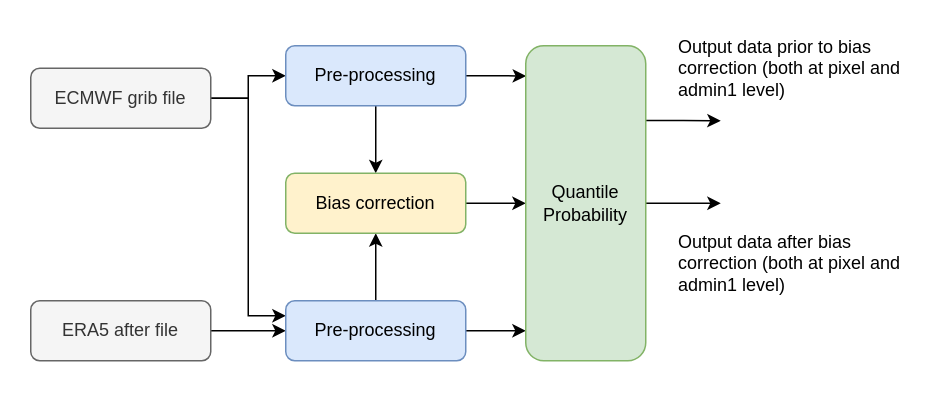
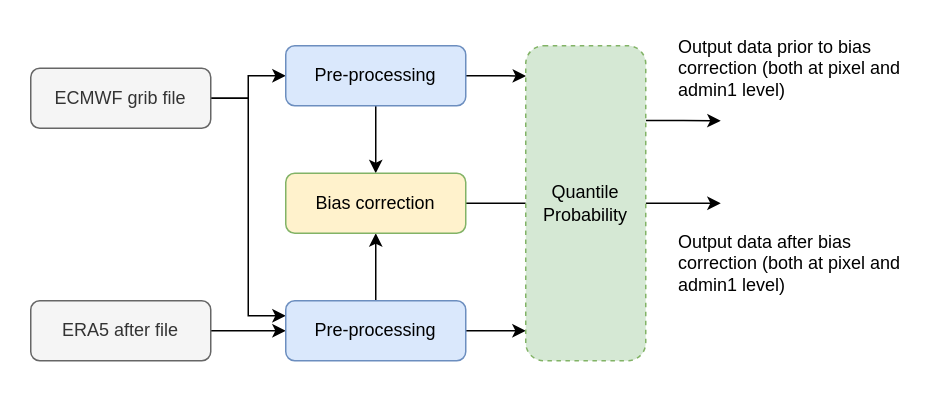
  <mxCell id="0" />
  <mxCell id="1" parent="0" />
  <mxCell id="2" value="" style="edgeStyle=orthogonalEdgeStyle;rounded=0;orthogonalLoop=1;jettySize=auto;html=1;" edge="1" parent="1" source="4" target="9"><mxGeometry relative="1" as="geometry" /></mxCell>
  <mxCell id="3" style="edgeStyle=orthogonalEdgeStyle;rounded=0;orthogonalLoop=1;jettySize=auto;html=1;entryX=0;entryY=0.25;entryDx=0;entryDy=0;" edge="1" parent="1" source="4" target="12"><mxGeometry relative="1" as="geometry" /></mxCell>
  <mxCell id="4" value="ECMWF grib file" style="rounded=1;whiteSpace=wrap;html=1;fillColor=#f5f5f5;fontColor=#333333;strokeColor=#666666;" vertex="1" parent="1"><mxGeometry x="20" y="45" width="120" height="40" as="geometry" /></mxCell>
  <mxCell id="5" value="" style="edgeStyle=orthogonalEdgeStyle;rounded=0;orthogonalLoop=1;jettySize=auto;html=1;" edge="1" parent="1" source="6" target="12"><mxGeometry relative="1" as="geometry" /></mxCell>
  <mxCell id="6" value="ERA5 after file" style="rounded=1;whiteSpace=wrap;html=1;fillColor=#f5f5f5;fontColor=#333333;strokeColor=#666666;" vertex="1" parent="1"><mxGeometry x="20" y="200" width="120" height="40" as="geometry" /></mxCell>
  <mxCell id="7" value="" style="edgeStyle=orthogonalEdgeStyle;rounded=0;orthogonalLoop=1;jettySize=auto;html=1;" edge="1" parent="1" source="9" target="14"><mxGeometry relative="1" as="geometry" /></mxCell>
  <mxCell id="8" value="" style="edgeStyle=orthogonalEdgeStyle;rounded=0;orthogonalLoop=1;jettySize=auto;html=1;entryX=0.003;entryY=0.096;entryDx=0;entryDy=0;entryPerimeter=0;" edge="1" parent="1" source="9" target="17"><mxGeometry relative="1" as="geometry" /></mxCell>
  <mxCell id="9" value="Pre-processing" style="rounded=1;whiteSpace=wrap;html=1;fillColor=#dae8fc;strokeColor=#6c8ebf;" vertex="1" parent="1"><mxGeometry x="190" y="30" width="120" height="40" as="geometry" /></mxCell>
  <mxCell id="10" value="" style="edgeStyle=orthogonalEdgeStyle;rounded=0;orthogonalLoop=1;jettySize=auto;html=1;" edge="1" parent="1" source="12" target="14"><mxGeometry relative="1" as="geometry" /></mxCell>
  <mxCell id="11" value="" style="edgeStyle=orthogonalEdgeStyle;rounded=0;orthogonalLoop=1;jettySize=auto;html=1;" edge="1" parent="1" source="12" target="17"><mxGeometry relative="1" as="geometry"><Array as="points"><mxPoint x="290" y="220" /><mxPoint x="290" y="220" /></Array></mxGeometry></mxCell>
  <mxCell id="12" value="Pre-processing" style="rounded=1;whiteSpace=wrap;html=1;fillColor=#dae8fc;strokeColor=#6c8ebf;" vertex="1" parent="1"><mxGeometry x="190" y="200" width="120" height="40" as="geometry" /></mxCell>
- <mxCell id="13" value="" style="edgeStyle=orthogonalEdgeStyle;rounded=0;orthogonalLoop=1;jettySize=auto;html=1;" edge="1" parent="1" source="14" target="17"><mxGeometry relative="1" as="geometry" /></mxCell>
+ <mxCell id="13" value="" style="edgeStyle=orthogonalEdgeStyle;rounded=0;orthogonalLoop=1;jettySize=auto;html=1;endArrow=none;" edge="1" parent="1" source="14" target="17"><mxGeometry relative="1" as="geometry" /></mxCell>
  <mxCell id="14" value="Bias correction" style="rounded=1;whiteSpace=wrap;html=1;fillColor=#fff2cc;strokeColor=#82b366;" vertex="1" parent="1"><mxGeometry x="190" y="115" width="120" height="40" as="geometry" /></mxCell>
  <mxCell id="15" style="edgeStyle=orthogonalEdgeStyle;rounded=0;orthogonalLoop=1;jettySize=auto;html=1;exitX=1.001;exitY=0.237;exitDx=0;exitDy=0;exitPerimeter=0;" edge="1" parent="1" source="17"><mxGeometry relative="1" as="geometry"><mxPoint x="480" y="80" as="targetPoint" /><Array as="points" /></mxGeometry></mxCell>
  <mxCell id="16" style="edgeStyle=orthogonalEdgeStyle;rounded=0;orthogonalLoop=1;jettySize=auto;html=1;" edge="1" parent="1" source="17"><mxGeometry relative="1" as="geometry"><mxPoint x="480" y="135" as="targetPoint" /></mxGeometry></mxCell>
- <mxCell id="17" value="&lt;div&gt;Quantile&lt;/div&gt;&lt;div&gt;Probability&lt;/div&gt;" style="rounded=1;whiteSpace=wrap;html=1;fillColor=#d5e8d4;strokeColor=#82b366;" vertex="1" parent="1"><mxGeometry x="350" y="30" width="80" height="210" as="geometry" /></mxCell>
+ <mxCell id="17" value="&lt;div&gt;Quantile&lt;/div&gt;&lt;div&gt;Probability&lt;/div&gt;" style="rounded=1;whiteSpace=wrap;html=1;fillColor=#d5e8d4;strokeColor=#82b366;dashed=1;" vertex="1" parent="1"><mxGeometry x="350" y="30" width="80" height="210" as="geometry" /></mxCell>
  <mxCell id="18" value="Output data prior to bias correction (both at pixel and admin1 level)" style="text;html=1;align=left;verticalAlign=middle;whiteSpace=wrap;rounded=0;" vertex="1" parent="1"><mxGeometry x="450" y="20" width="160" height="50" as="geometry" /></mxCell>
  <mxCell id="19" value="Output data after bias correction (both at pixel and admin1 level)" style="text;html=1;align=left;verticalAlign=middle;whiteSpace=wrap;rounded=0;" vertex="1" parent="1"><mxGeometry x="450" y="150" width="160" height="50" as="geometry" /></mxCell>
